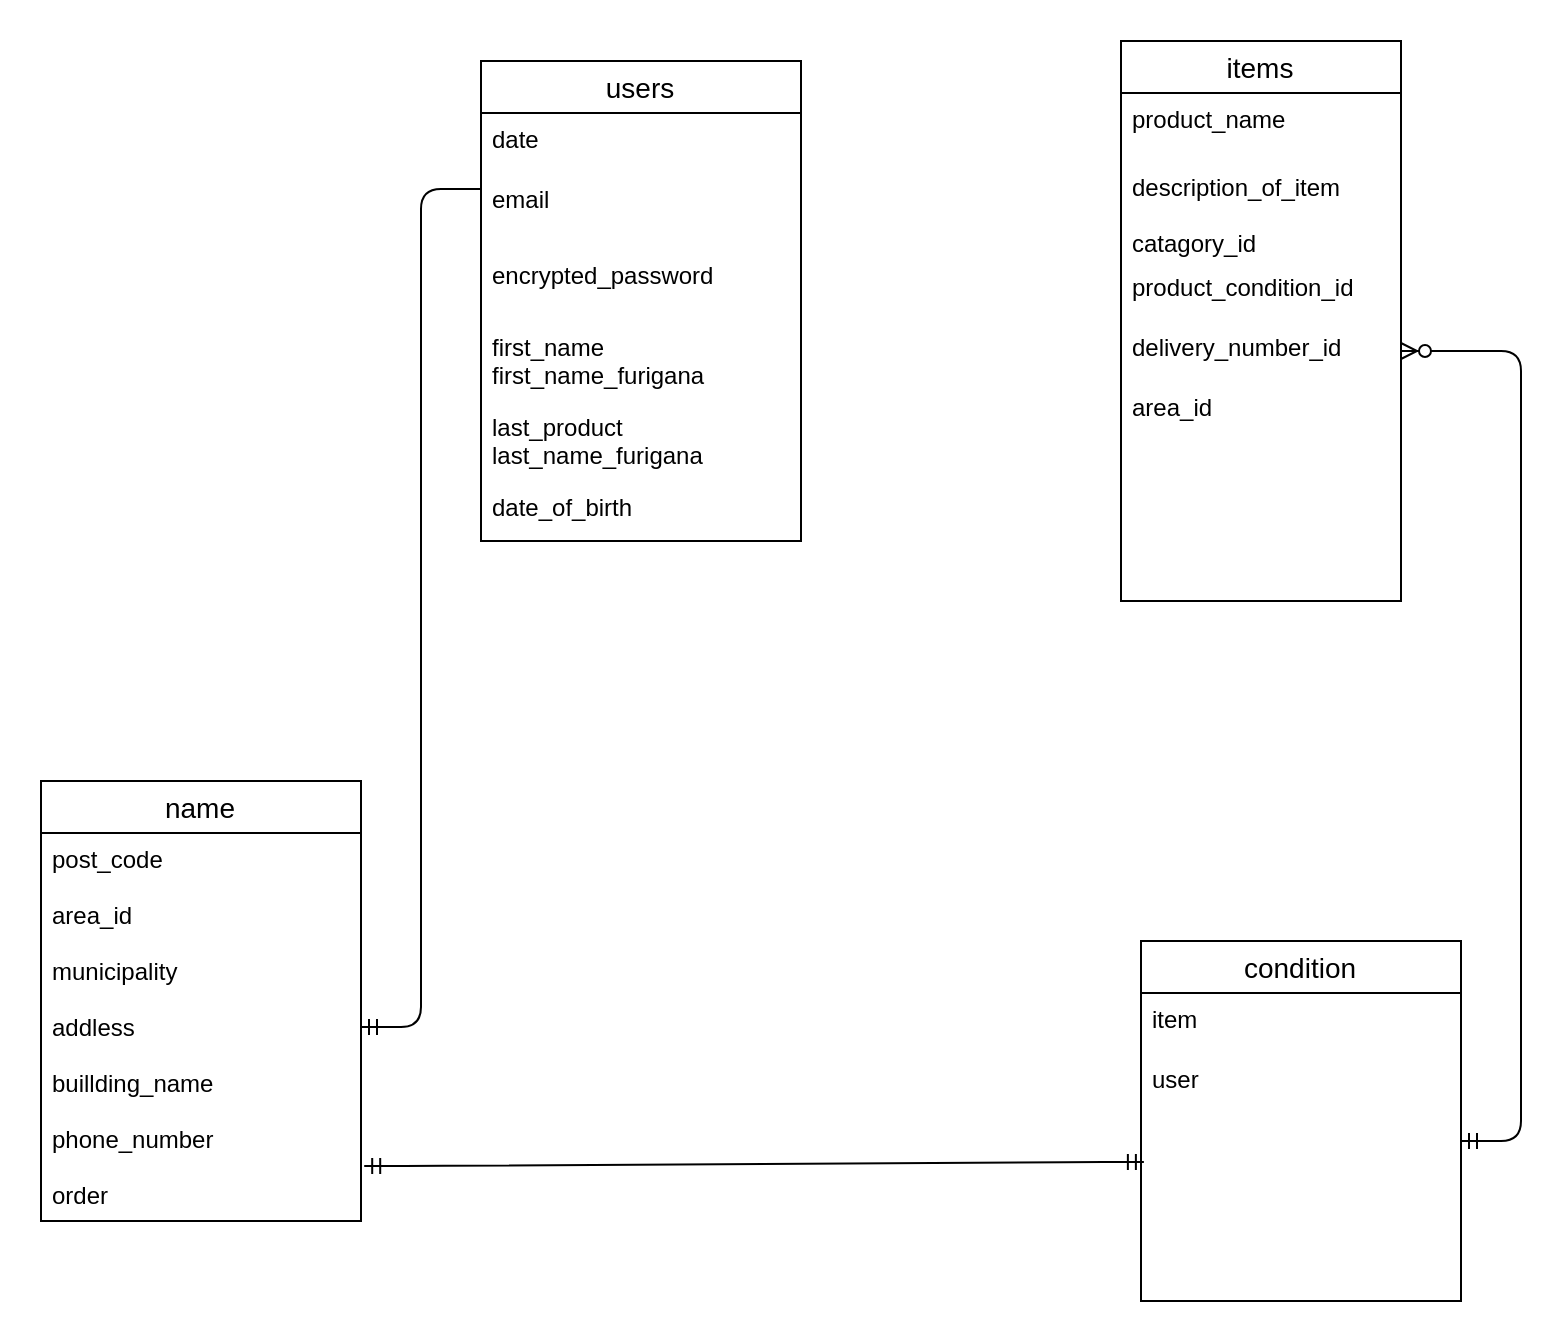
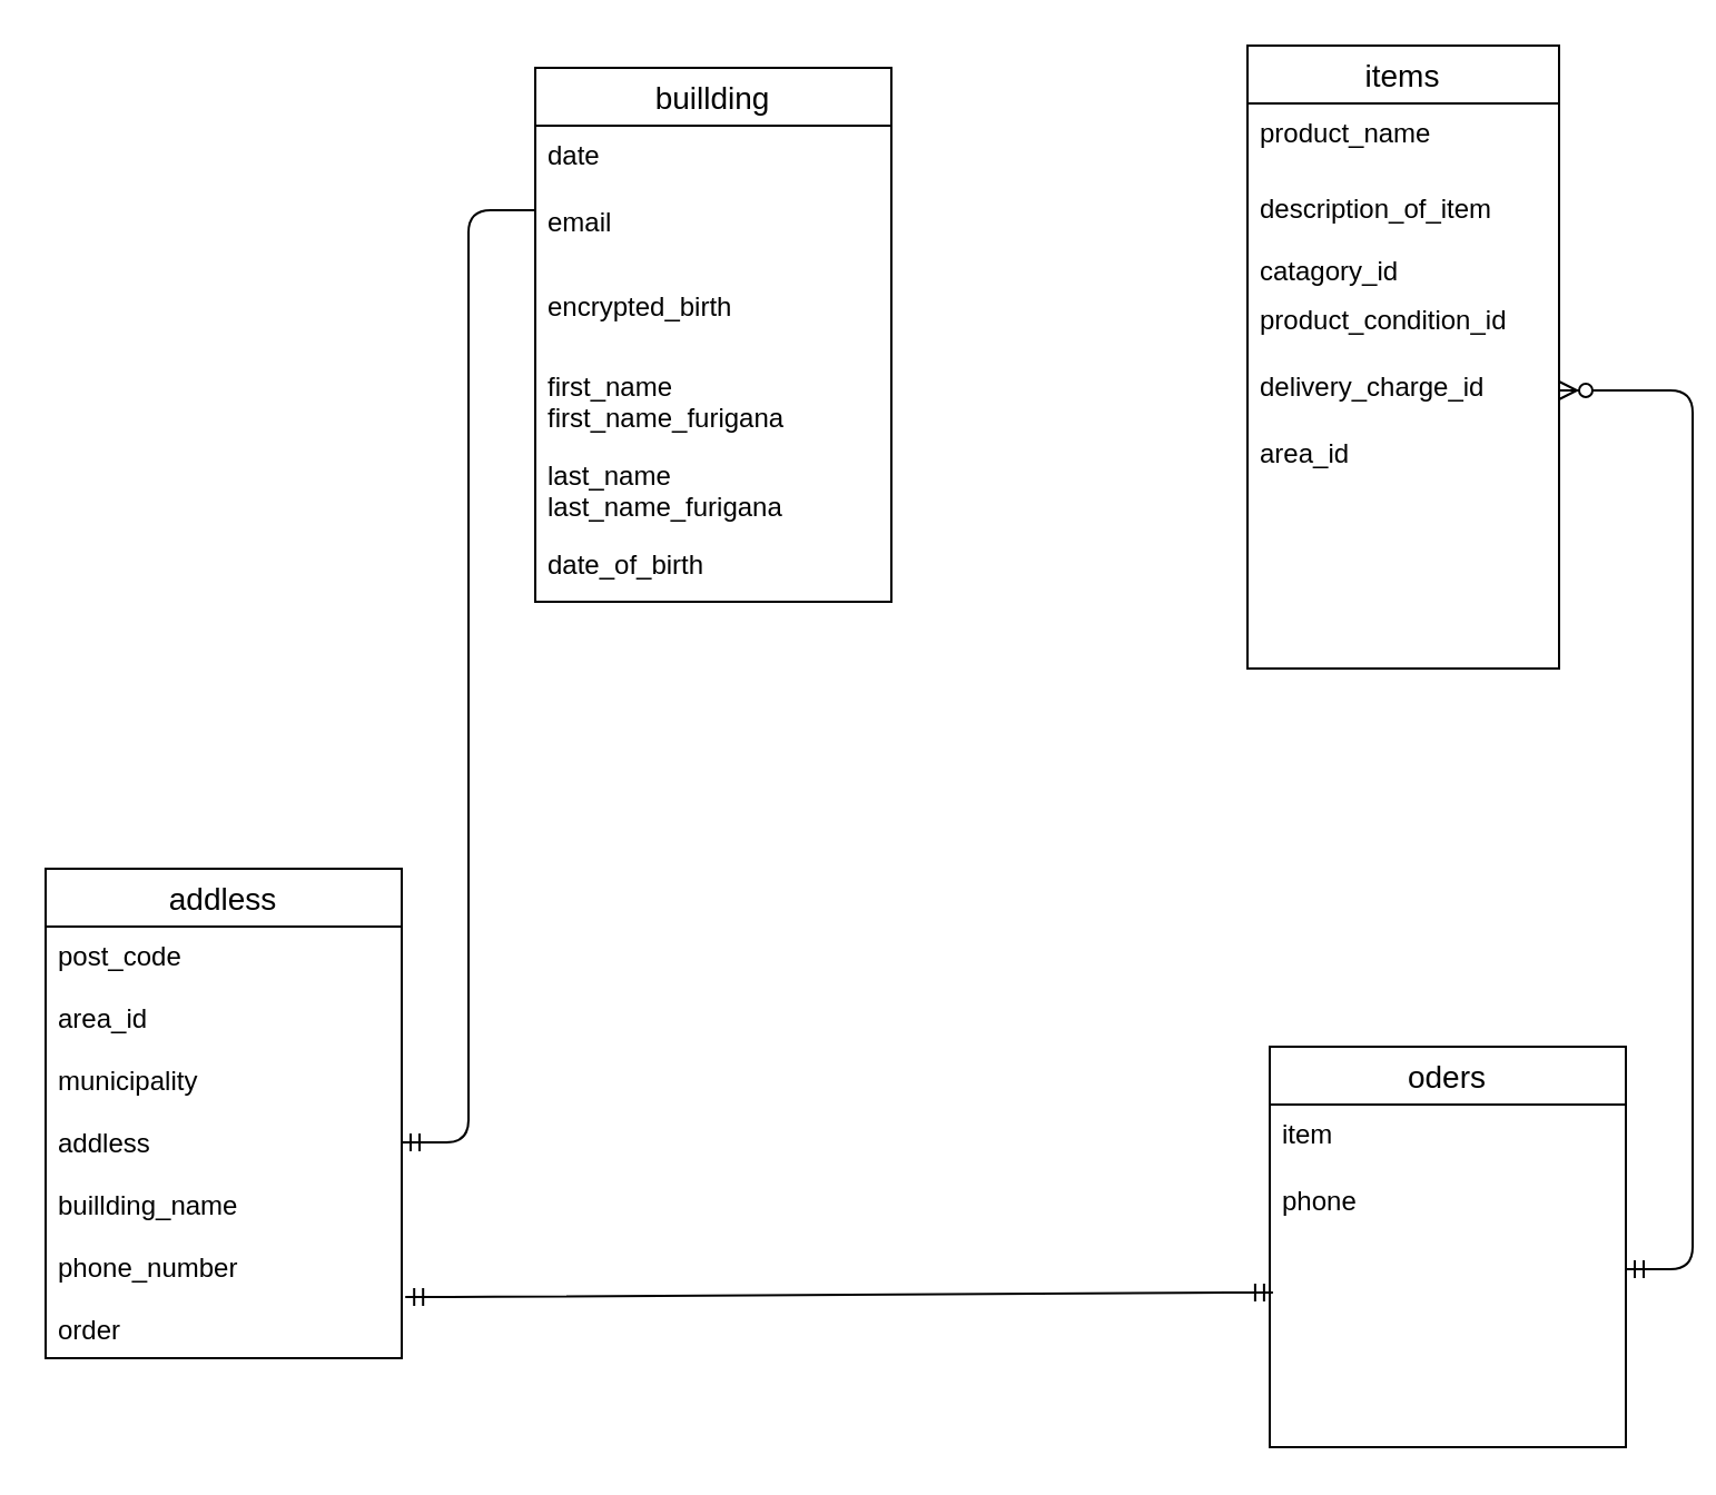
  <mxCell id="0" />
  <mxCell id="1" parent="0" />
- <mxCell id="2" value="users" style="swimlane;fontStyle=0;childLayout=stackLayout;horizontal=1;startSize=26;horizontalStack=0;resizeParent=1;resizeParentMax=0;resizeLast=0;collapsible=1;marginBottom=0;align=center;fontSize=14;" parent="1" vertex="1"><mxGeometry x="240" y="30" width="160" height="240" as="geometry" /></mxCell>
+ <mxCell id="2" value="buillding" style="swimlane;fontStyle=0;childLayout=stackLayout;horizontal=1;startSize=26;horizontalStack=0;resizeParent=1;resizeParentMax=0;resizeLast=0;collapsible=1;marginBottom=0;align=center;fontSize=14;" parent="1" vertex="1"><mxGeometry x="240" y="30" width="160" height="240" as="geometry" /></mxCell>
  <mxCell id="3" value="date" style="text;strokeColor=none;fillColor=none;spacingLeft=4;spacingRight=4;overflow=hidden;rotatable=0;points=[[0,0.5],[1,0.5]];portConstraint=eastwest;fontSize=12;" parent="2" vertex="1"><mxGeometry y="26" width="160" height="30" as="geometry" /></mxCell>
  <mxCell id="4" value="email" style="text;strokeColor=none;fillColor=none;spacingLeft=4;spacingRight=4;overflow=hidden;rotatable=0;points=[[0,0.5],[1,0.5]];portConstraint=eastwest;fontSize=12;" parent="2" vertex="1"><mxGeometry y="56" width="160" height="38" as="geometry" /></mxCell>
- <mxCell id="5" value="encrypted_password" style="text;strokeColor=none;fillColor=none;spacingLeft=4;spacingRight=4;overflow=hidden;rotatable=0;points=[[0,0.5],[1,0.5]];portConstraint=eastwest;fontSize=12;" parent="2" vertex="1"><mxGeometry y="94" width="160" height="36" as="geometry" /></mxCell>
+ <mxCell id="5" value="encrypted_birth" style="text;strokeColor=none;fillColor=none;spacingLeft=4;spacingRight=4;overflow=hidden;rotatable=0;points=[[0,0.5],[1,0.5]];portConstraint=eastwest;fontSize=12;" parent="2" vertex="1"><mxGeometry y="94" width="160" height="36" as="geometry" /></mxCell>
  <mxCell id="6" value="first_name&#10;first_name_furigana" style="text;strokeColor=none;fillColor=none;spacingLeft=4;spacingRight=4;overflow=hidden;rotatable=0;points=[[0,0.5],[1,0.5]];portConstraint=eastwest;fontSize=12;" parent="2" vertex="1"><mxGeometry y="130" width="160" height="40" as="geometry" /></mxCell>
- <mxCell id="7" value="last_product&#10;last_name_furigana" style="text;strokeColor=none;fillColor=none;spacingLeft=4;spacingRight=4;overflow=hidden;rotatable=0;points=[[0,0.5],[1,0.5]];portConstraint=eastwest;fontSize=12;" parent="2" vertex="1"><mxGeometry y="170" width="160" height="40" as="geometry" /></mxCell>
+ <mxCell id="7" value="last_name&#10;last_name_furigana" style="text;strokeColor=none;fillColor=none;spacingLeft=4;spacingRight=4;overflow=hidden;rotatable=0;points=[[0,0.5],[1,0.5]];portConstraint=eastwest;fontSize=12;" parent="2" vertex="1"><mxGeometry y="170" width="160" height="40" as="geometry" /></mxCell>
  <mxCell id="8" value="date_of_birth" style="text;strokeColor=none;fillColor=none;spacingLeft=4;spacingRight=4;overflow=hidden;rotatable=0;points=[[0,0.5],[1,0.5]];portConstraint=eastwest;fontSize=12;" parent="2" vertex="1"><mxGeometry y="210" width="160" height="30" as="geometry" /></mxCell>
- <mxCell id="9" value="condition" style="swimlane;fontStyle=0;childLayout=stackLayout;horizontal=1;startSize=26;horizontalStack=0;resizeParent=1;resizeParentMax=0;resizeLast=0;collapsible=1;marginBottom=0;align=center;fontSize=14;" parent="1" vertex="1"><mxGeometry x="570" y="470" width="160" height="180" as="geometry" /></mxCell>
+ <mxCell id="9" value="oders" style="swimlane;fontStyle=0;childLayout=stackLayout;horizontal=1;startSize=26;horizontalStack=0;resizeParent=1;resizeParentMax=0;resizeLast=0;collapsible=1;marginBottom=0;align=center;fontSize=14;" parent="1" vertex="1"><mxGeometry x="570" y="470" width="160" height="180" as="geometry" /></mxCell>
  <mxCell id="10" value="item" style="text;strokeColor=none;fillColor=none;spacingLeft=4;spacingRight=4;overflow=hidden;rotatable=0;points=[[0,0.5],[1,0.5]];portConstraint=eastwest;fontSize=12;" parent="9" vertex="1"><mxGeometry y="26" width="160" height="30" as="geometry" /></mxCell>
- <mxCell id="11" value="user&#10;" style="text;strokeColor=none;fillColor=none;spacingLeft=4;spacingRight=4;overflow=hidden;rotatable=0;points=[[0,0.5],[1,0.5]];portConstraint=eastwest;fontSize=12;" parent="9" vertex="1"><mxGeometry y="56" width="160" height="124" as="geometry" /></mxCell>
- <mxCell id="12" value="name" style="swimlane;fontStyle=0;childLayout=stackLayout;horizontal=1;startSize=26;horizontalStack=0;resizeParent=1;resizeParentMax=0;resizeLast=0;collapsible=1;marginBottom=0;align=center;fontSize=14;" parent="1" vertex="1"><mxGeometry x="20" y="390" width="160" height="220" as="geometry" /></mxCell>
+ <mxCell id="11" value="phone&#10;" style="text;strokeColor=none;fillColor=none;spacingLeft=4;spacingRight=4;overflow=hidden;rotatable=0;points=[[0,0.5],[1,0.5]];portConstraint=eastwest;fontSize=12;" parent="9" vertex="1"><mxGeometry y="56" width="160" height="124" as="geometry" /></mxCell>
+ <mxCell id="12" value="addless" style="swimlane;fontStyle=0;childLayout=stackLayout;horizontal=1;startSize=26;horizontalStack=0;resizeParent=1;resizeParentMax=0;resizeLast=0;collapsible=1;marginBottom=0;align=center;fontSize=14;" parent="1" vertex="1"><mxGeometry x="20" y="390" width="160" height="220" as="geometry" /></mxCell>
  <mxCell id="13" value="post_code&#10;&#10;area_id&#10;&#10;municipality&#10;&#10;addless&#10;&#10;buillding_name&#10;&#10;phone_number&#10;&#10;order&#10;" style="text;strokeColor=none;fillColor=none;spacingLeft=4;spacingRight=4;overflow=hidden;rotatable=0;points=[[0,0.5],[1,0.5]];portConstraint=eastwest;fontSize=12;" parent="12" vertex="1"><mxGeometry y="26" width="160" height="194" as="geometry" /></mxCell>
  <mxCell id="14" value="items" style="swimlane;fontStyle=0;childLayout=stackLayout;horizontal=1;startSize=26;horizontalStack=0;resizeParent=1;resizeParentMax=0;resizeLast=0;collapsible=1;marginBottom=0;align=center;fontSize=14;" parent="1" vertex="1"><mxGeometry x="560" y="20" width="140" height="280" as="geometry" /></mxCell>
  <mxCell id="15" value="product_name" style="text;strokeColor=none;fillColor=none;spacingLeft=4;spacingRight=4;overflow=hidden;rotatable=0;points=[[0,0.5],[1,0.5]];portConstraint=eastwest;fontSize=12;" parent="14" vertex="1"><mxGeometry y="26" width="140" height="34" as="geometry" /></mxCell>
  <mxCell id="16" value="description_of_item&#10;&#10;catagory_id" style="text;strokeColor=none;fillColor=none;spacingLeft=4;spacingRight=4;overflow=hidden;rotatable=0;points=[[0,0.5],[1,0.5]];portConstraint=eastwest;fontSize=12;" parent="14" vertex="1"><mxGeometry y="60" width="140" height="50" as="geometry" /></mxCell>
  <mxCell id="17" value="product_condition_id" style="text;strokeColor=none;fillColor=none;spacingLeft=4;spacingRight=4;overflow=hidden;rotatable=0;points=[[0,0.5],[1,0.5]];portConstraint=eastwest;fontSize=12;" parent="14" vertex="1"><mxGeometry y="110" width="140" height="30" as="geometry" /></mxCell>
- <mxCell id="18" value="delivery_number_id" style="text;strokeColor=none;fillColor=none;spacingLeft=4;spacingRight=4;overflow=hidden;rotatable=0;points=[[0,0.5],[1,0.5]];portConstraint=eastwest;fontSize=12;" parent="14" vertex="1"><mxGeometry y="140" width="140" height="30" as="geometry" /></mxCell>
+ <mxCell id="18" value="delivery_charge_id" style="text;strokeColor=none;fillColor=none;spacingLeft=4;spacingRight=4;overflow=hidden;rotatable=0;points=[[0,0.5],[1,0.5]];portConstraint=eastwest;fontSize=12;" parent="14" vertex="1"><mxGeometry y="140" width="140" height="30" as="geometry" /></mxCell>
  <mxCell id="19" value="area_id" style="text;strokeColor=none;fillColor=none;spacingLeft=4;spacingRight=4;overflow=hidden;rotatable=0;points=[[0,0.5],[1,0.5]];portConstraint=eastwest;fontSize=12;verticalAlign=top;" parent="14" vertex="1"><mxGeometry y="170" width="140" height="110" as="geometry" /></mxCell>
  <mxCell id="20" value="" style="edgeStyle=entityRelationEdgeStyle;fontSize=12;html=1;endArrow=ERmandOne;startArrow=ERmandOne;entryX=0.009;entryY=0.44;entryDx=0;entryDy=0;entryPerimeter=0;exitX=1.01;exitY=0.858;exitDx=0;exitDy=0;exitPerimeter=0;" parent="1" source="13" target="11" edge="1"><mxGeometry width="100" height="100" relative="1" as="geometry"><mxPoint x="240" y="580" as="sourcePoint" /><mxPoint x="340" y="480" as="targetPoint" /></mxGeometry></mxCell>
  <mxCell id="21" value="" style="edgeStyle=entityRelationEdgeStyle;fontSize=12;html=1;endArrow=ERzeroToMany;startArrow=ERmandOne;entryX=1;entryY=0.5;entryDx=0;entryDy=0;" parent="1" target="18" edge="1"><mxGeometry width="100" height="100" relative="1" as="geometry"><mxPoint x="730" y="570" as="sourcePoint" /><mxPoint x="630" y="240" as="targetPoint" /></mxGeometry></mxCell>
  <mxCell id="22" value="" style="edgeStyle=entityRelationEdgeStyle;fontSize=12;html=1;endArrow=none;startArrow=ERmandOne;exitX=1;exitY=0.5;exitDx=0;exitDy=0;entryX=0;entryY=0.211;entryDx=0;entryDy=0;entryPerimeter=0;" parent="1" source="13" target="4" edge="1"><mxGeometry width="100" height="100" relative="1" as="geometry"><mxPoint x="180" y="513" as="sourcePoint" /><mxPoint x="320" y="230" as="targetPoint" /></mxGeometry></mxCell>
